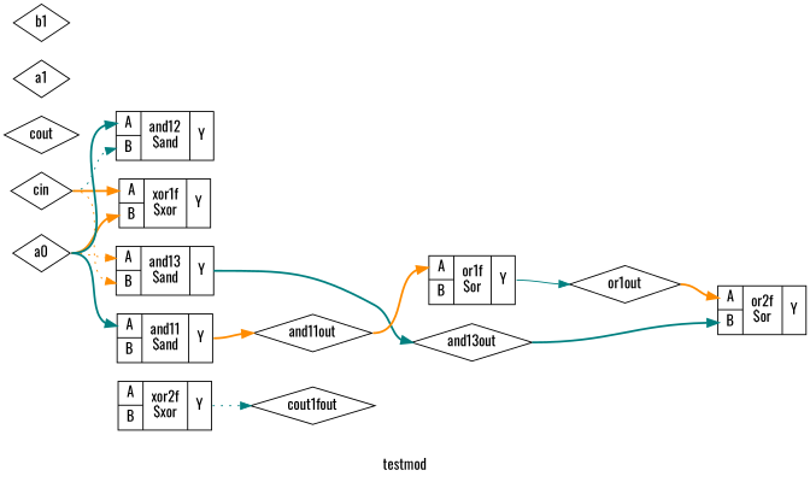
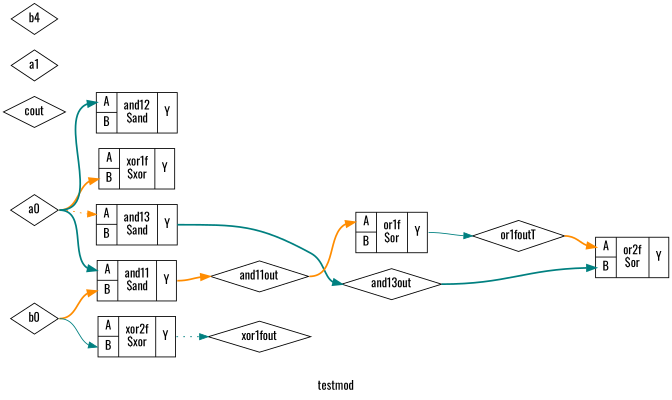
  digraph {
    fontname=Oswald
    label=testmod
    rankdir=LR
    remincross=true
    node [color=black fontcolor=black fontname=Oswald shape=diamond]
    edge [color=darkorange fontname=Oswald headport="p14:w" style=bold tailport=e]
-   n1 [label=cin]
    n2 [label="{{<p14> A|<p15> B}|xor1f\n$xor|{<p16> Y}}" shape=record color="" fontcolor=""]
    n3 [label="{{<p14> A|<p15> B}|and12\n$and|{<p16> Y}}" shape=record color="" fontcolor=""]
    n4 [label="{{<p14> A|<p15> B}|and13\n$and|{<p16> Y}}" shape=record color="" fontcolor=""]
    n5 [label=and13out]
    n6 [label=cout]
    n7 [label=a0]
    n8 [label="{{<p14> A|<p15> B}|and11\n$and|{<p16> Y}}" shape=record color="" fontcolor=""]
    n9 [label=and11out]
    n10 [label=a1]
+   n11 [label=b0]
    n12 [label="{{<p14> A|<p15> B}|xor2f\n$xor|{<p16> Y}}" shape=record color="" fontcolor=""]
-   n13 [label=cout1fout]
-   n14 [label=b1]
+   n13 [label=xor1fout]
+   n14 [label=b4]
    n15 [label="{{<p14> A|<p15> B}|or1f\n$or|{<p16> Y}}" shape=record color="" fontcolor=""]
-   n16 [label=or1out]
+   n16 [label=or1foutT]
    n17 [label="{{<p14> A|<p15> B}|or2f\n$or|{<p16> Y}}" shape=record color="" fontcolor=""]
-   n1 -> n2
-   n1 -> n3 [color=teal headport="p15:w" style=dotted]
-   n1 -> n4 [headport="p15:w" style=dotted]
    n4 -> n5 [color=teal headport=w tailport="p16:e"]
    n5 -> n17 [color=teal headport="p15:w"]
    n7 -> n2 [headport="p15:w"]
    n7 -> n3 [color=teal]
    n7 -> n4 [style=dotted]
    n7 -> n8 [color=teal]
    n8 -> n9 [headport=w tailport="p16:e"]
    n9 -> n15
+   n11 -> n8 [headport="p15:w"]
+   n11 -> n12 [color=teal headport="p15:w" style=solid]
    n12 -> n13 [color=teal headport=w style=dotted tailport="p16:e"]
    n15 -> n16 [color=teal headport=w style=solid tailport="p16:e"]
    n16 -> n17
  }
